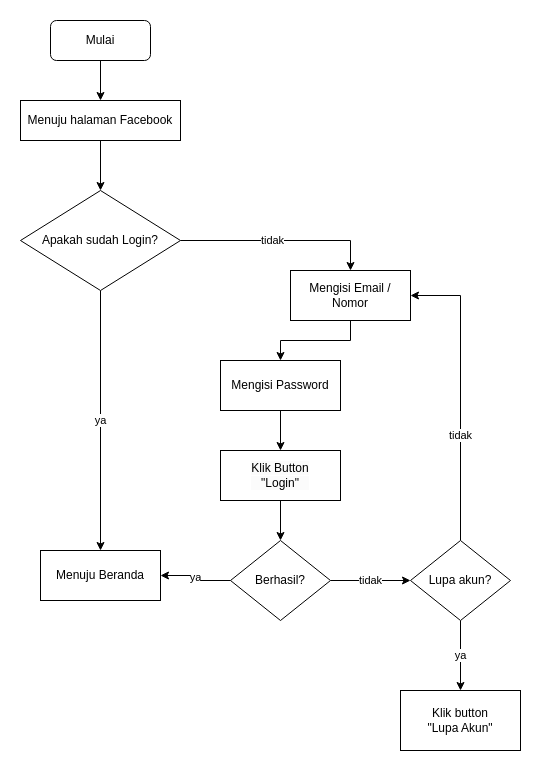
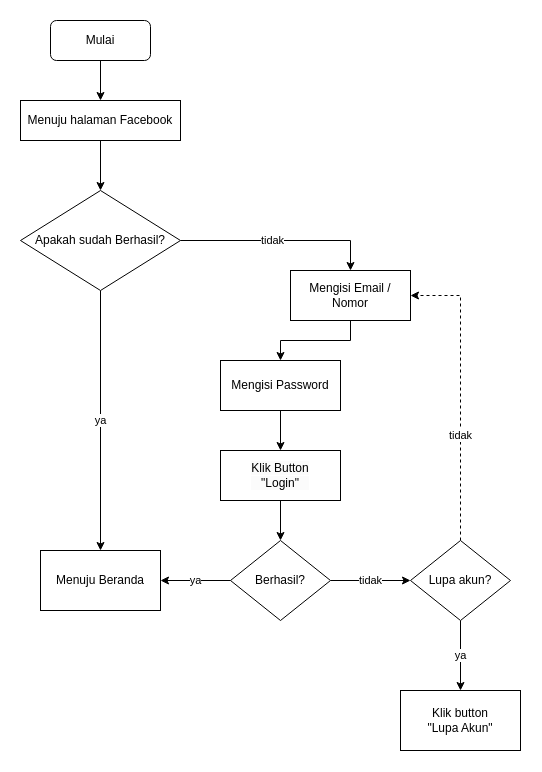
  <mxCell id="0" />
  <mxCell id="1" parent="0" />
  <mxCell id="2" value="" style="edgeStyle=orthogonalEdgeStyle;rounded=0;orthogonalLoop=1;jettySize=auto;html=1;" edge="1" parent="1" source="3" target="5"><mxGeometry relative="1" as="geometry" /></mxCell>
  <mxCell id="3" value="Mulai" style="rounded=1;whiteSpace=wrap;html=1;" vertex="1" parent="1"><mxGeometry x="50" y="20" width="100" height="40" as="geometry" /></mxCell>
  <mxCell id="4" value="" style="edgeStyle=orthogonalEdgeStyle;rounded=0;orthogonalLoop=1;jettySize=auto;html=1;" edge="1" parent="1" source="5" target="8"><mxGeometry relative="1" as="geometry" /></mxCell>
  <mxCell id="5" value="Menuju halaman Facebook" style="rounded=0;whiteSpace=wrap;html=1;" vertex="1" parent="1"><mxGeometry x="20" y="100" width="160" height="40" as="geometry" /></mxCell>
  <mxCell id="6" value="tidak" style="edgeStyle=orthogonalEdgeStyle;rounded=0;orthogonalLoop=1;jettySize=auto;html=1;exitX=1;exitY=0.5;exitDx=0;exitDy=0;entryX=0.5;entryY=0;entryDx=0;entryDy=0;" edge="1" parent="1" source="8" target="9"><mxGeometry x="-0.077" relative="1" as="geometry"><mxPoint as="offset" /></mxGeometry></mxCell>
  <mxCell id="7" value="ya" style="edgeStyle=orthogonalEdgeStyle;rounded=0;orthogonalLoop=1;jettySize=auto;html=1;exitX=0.5;exitY=1;exitDx=0;exitDy=0;entryX=0.5;entryY=0;entryDx=0;entryDy=0;" edge="1" parent="1" source="8" target="14"><mxGeometry relative="1" as="geometry"><Array as="points"><mxPoint x="100" y="550" /></Array></mxGeometry></mxCell>
- <mxCell id="8" value="Apakah sudah Login?" style="rhombus;whiteSpace=wrap;html=1;rounded=0;" vertex="1" parent="1"><mxGeometry x="20" y="190" width="160" height="100" as="geometry" /></mxCell>
+ <mxCell id="8" value="Apakah sudah Berhasil?" style="rhombus;whiteSpace=wrap;html=1;rounded=0;" vertex="1" parent="1"><mxGeometry x="20" y="190" width="160" height="100" as="geometry" /></mxCell>
  <mxCell id="9" value="Mengisi Email / Nomor" style="whiteSpace=wrap;html=1;rounded=0;" vertex="1" parent="1"><mxGeometry x="290" y="270" width="120" height="50" as="geometry" /></mxCell>
  <mxCell id="10" style="edgeStyle=orthogonalEdgeStyle;rounded=0;orthogonalLoop=1;jettySize=auto;html=1;exitX=0.5;exitY=1;exitDx=0;exitDy=0;entryX=0.5;entryY=0;entryDx=0;entryDy=0;" edge="1" parent="1" source="11" target="16"><mxGeometry relative="1" as="geometry" /></mxCell>
  <mxCell id="11" value="Mengisi Password" style="whiteSpace=wrap;html=1;rounded=0;" vertex="1" parent="1"><mxGeometry x="220" y="360" width="120" height="50" as="geometry" /></mxCell>
  <mxCell id="12" value="tidak" style="edgeStyle=orthogonalEdgeStyle;rounded=0;orthogonalLoop=1;jettySize=auto;html=1;" edge="1" parent="1" source="13" target="21"><mxGeometry relative="1" as="geometry" /></mxCell>
  <mxCell id="13" value="Berhasil?" style="rhombus;whiteSpace=wrap;html=1;rounded=0;" vertex="1" parent="1"><mxGeometry x="230" y="540" width="100" height="80" as="geometry" /></mxCell>
- <mxCell id="14" value="Menuju Beranda" style="whiteSpace=wrap;html=1;rounded=0;" vertex="1" parent="1"><mxGeometry x="40" y="550" width="120" height="50" as="geometry" /></mxCell>
+ <mxCell id="14" value="Menuju Beranda" style="whiteSpace=wrap;html=1;rounded=0;" vertex="1" parent="1"><mxGeometry x="40" y="550" width="120" height="60" as="geometry" /></mxCell>
  <mxCell id="15" style="edgeStyle=orthogonalEdgeStyle;rounded=0;orthogonalLoop=1;jettySize=auto;html=1;exitX=0.5;exitY=1;exitDx=0;exitDy=0;entryX=0.5;entryY=0;entryDx=0;entryDy=0;" edge="1" parent="1" source="16" target="13"><mxGeometry relative="1" as="geometry" /></mxCell>
  <mxCell id="16" value="&lt;span style=&quot;color: rgb(0, 0, 0); font-family: Helvetica; font-size: 12px; font-style: normal; font-variant-ligatures: normal; font-variant-caps: normal; font-weight: 400; letter-spacing: normal; orphans: 2; text-align: center; text-indent: 0px; text-transform: none; widows: 2; word-spacing: 0px; -webkit-text-stroke-width: 0px; white-space: normal; background-color: rgb(251, 251, 251); text-decoration-thickness: initial; text-decoration-style: initial; text-decoration-color: initial; display: inline !important; float: none;&quot;&gt;Klik Button&lt;/span&gt;&lt;div style=&quot;forced-color-adjust: none; color: rgb(0, 0, 0); font-family: Helvetica; font-size: 12px; font-style: normal; font-variant-ligatures: normal; font-variant-caps: normal; font-weight: 400; letter-spacing: normal; orphans: 2; text-align: center; text-indent: 0px; text-transform: none; widows: 2; word-spacing: 0px; -webkit-text-stroke-width: 0px; white-space: normal; background-color: rgb(251, 251, 251); text-decoration-thickness: initial; text-decoration-style: initial; text-decoration-color: initial;&quot;&gt;&quot;Login&quot;&lt;/div&gt;" style="rounded=0;whiteSpace=wrap;html=1;" vertex="1" parent="1"><mxGeometry x="220" y="450" width="120" height="50" as="geometry" /></mxCell>
  <mxCell id="17" value="" style="edgeStyle=orthogonalEdgeStyle;rounded=0;orthogonalLoop=1;jettySize=auto;html=1;" edge="1" parent="1" source="9" target="11"><mxGeometry relative="1" as="geometry" /></mxCell>
  <mxCell id="18" value="ya" style="edgeStyle=orthogonalEdgeStyle;rounded=0;orthogonalLoop=1;jettySize=auto;html=1;" edge="1" parent="1" source="13" target="14"><mxGeometry relative="1" as="geometry" /></mxCell>
- <mxCell id="19" value="tidak" style="edgeStyle=orthogonalEdgeStyle;rounded=0;orthogonalLoop=1;jettySize=auto;html=1;exitX=0.5;exitY=0;exitDx=0;exitDy=0;entryX=1;entryY=0.5;entryDx=0;entryDy=0;" edge="1" parent="1" source="21" target="9"><mxGeometry x="-0.288" relative="1" as="geometry"><mxPoint as="offset" /></mxGeometry></mxCell>
+ <mxCell id="19" value="tidak" style="edgeStyle=orthogonalEdgeStyle;rounded=0;orthogonalLoop=1;jettySize=auto;html=1;exitX=0.5;exitY=0;exitDx=0;exitDy=0;entryX=1;entryY=0.5;entryDx=0;entryDy=0;dashed=1;" edge="1" parent="1" source="21" target="9"><mxGeometry x="-0.288" relative="1" as="geometry"><mxPoint as="offset" /></mxGeometry></mxCell>
  <mxCell id="20" value="ya" style="edgeStyle=orthogonalEdgeStyle;rounded=0;orthogonalLoop=1;jettySize=auto;html=1;" edge="1" parent="1" source="21" target="22"><mxGeometry relative="1" as="geometry" /></mxCell>
  <mxCell id="21" value="Lupa akun?" style="rhombus;whiteSpace=wrap;html=1;rounded=0;" vertex="1" parent="1"><mxGeometry x="410" y="540" width="100" height="80" as="geometry" /></mxCell>
  <mxCell id="22" value="Klik button&lt;div&gt;&quot;Lupa Akun&quot;&lt;/div&gt;" style="whiteSpace=wrap;html=1;rounded=0;" vertex="1" parent="1"><mxGeometry x="400" y="690" width="120" height="60" as="geometry" /></mxCell>
